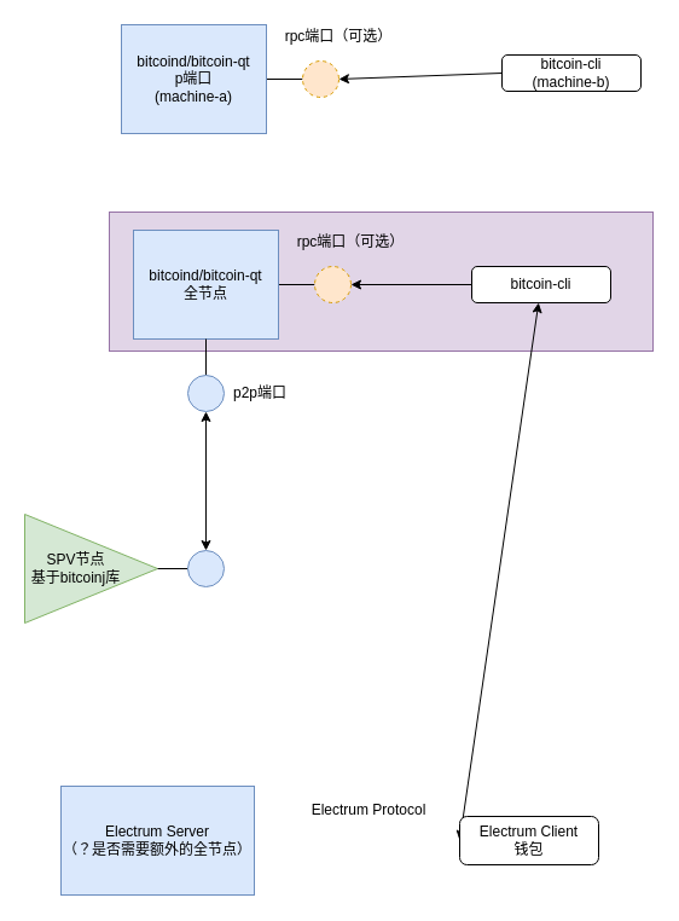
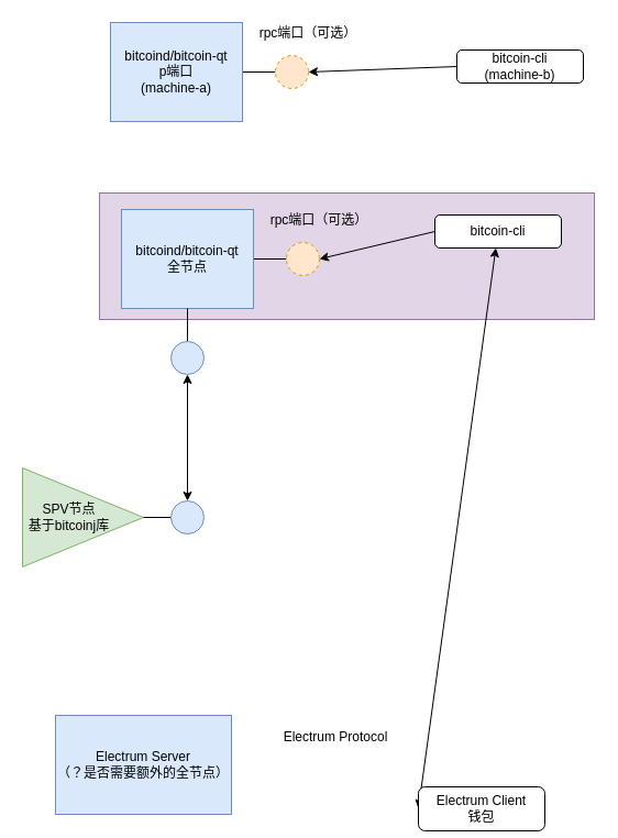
  <mxCell id="0" />
  <mxCell id="1" parent="0" />
  <mxCell id="2" value="" style="rounded=0;whiteSpace=wrap;html=1;fillColor=#e1d5e7;strokeColor=#9673a6;" vertex="1" parent="1"><mxGeometry x="90" y="175" width="450" height="115" as="geometry" /></mxCell>
  <mxCell id="3" style="edgeStyle=orthogonalEdgeStyle;rounded=0;orthogonalLoop=1;jettySize=auto;html=1;exitX=1;exitY=0.5;exitDx=0;exitDy=0;entryX=0;entryY=0.5;entryDx=0;entryDy=0;endArrow=none;endFill=0;" edge="1" parent="1" source="4" target="5"><mxGeometry relative="1" as="geometry" /></mxCell>
  <mxCell id="4" value="bitcoind/bitcoin-qt&lt;br style=&quot;border-color: var(--border-color);&quot;&gt;全节点" style="rounded=0;whiteSpace=wrap;html=1;fillColor=#dae8fc;strokeColor=#6c8ebf;" vertex="1" parent="1"><mxGeometry x="110" y="190" width="120" height="90" as="geometry" /></mxCell>
  <mxCell id="5" value="" style="ellipse;whiteSpace=wrap;html=1;aspect=fixed;dashed=1;fillColor=#ffe6cc;strokeColor=#d79b00;" vertex="1" parent="1"><mxGeometry x="260" y="220" width="30" height="30" as="geometry" /></mxCell>
  <mxCell id="6" value="" style="edgeStyle=orthogonalEdgeStyle;rounded=0;orthogonalLoop=1;jettySize=auto;html=1;endArrow=none;endFill=0;" edge="1" parent="1" source="7" target="4"><mxGeometry relative="1" as="geometry" /></mxCell>
  <mxCell id="7" value="" style="ellipse;whiteSpace=wrap;html=1;aspect=fixed;fillColor=#dae8fc;strokeColor=#6c8ebf;" vertex="1" parent="1"><mxGeometry x="155" y="310" width="30" height="30" as="geometry" /></mxCell>
  <mxCell id="8" value="rpc端口（可选）" style="text;html=1;strokeColor=none;fillColor=none;align=center;verticalAlign=middle;whiteSpace=wrap;rounded=0;" vertex="1" parent="1"><mxGeometry x="240" y="190" width="100" height="20" as="geometry" /></mxCell>
- <mxCell id="9" value="p2p端口" style="text;html=1;strokeColor=none;fillColor=none;align=center;verticalAlign=middle;whiteSpace=wrap;rounded=0;" vertex="1" parent="1"><mxGeometry x="190" y="310" width="50" height="30" as="geometry" /></mxCell>
  <mxCell id="10" value="" style="triangle;whiteSpace=wrap;html=1;fillColor=#d5e8d4;strokeColor=#82b366;" vertex="1" parent="1"><mxGeometry x="20" y="425" width="110" height="90" as="geometry" /></mxCell>
  <mxCell id="11" value="" style="edgeStyle=orthogonalEdgeStyle;rounded=0;orthogonalLoop=1;jettySize=auto;html=1;endArrow=none;endFill=0;" edge="1" parent="1" source="13" target="10"><mxGeometry relative="1" as="geometry" /></mxCell>
  <mxCell id="12" style="edgeStyle=orthogonalEdgeStyle;rounded=0;orthogonalLoop=1;jettySize=auto;html=1;exitX=0.5;exitY=0;exitDx=0;exitDy=0;entryX=0.5;entryY=1;entryDx=0;entryDy=0;startArrow=classic;startFill=1;" edge="1" parent="1" source="13" target="7"><mxGeometry relative="1" as="geometry" /></mxCell>
  <mxCell id="13" value="" style="ellipse;whiteSpace=wrap;html=1;aspect=fixed;fillColor=#dae8fc;strokeColor=#6c8ebf;" vertex="1" parent="1"><mxGeometry x="155" y="455" width="30" height="30" as="geometry" /></mxCell>
  <mxCell id="14" value="SPV节点&lt;br&gt;基于bitcoinj库" style="text;html=1;strokeColor=none;fillColor=none;align=center;verticalAlign=middle;whiteSpace=wrap;rounded=0;" vertex="1" parent="1"><mxGeometry x="20" y="453.75" width="85" height="32.5" as="geometry" /></mxCell>
  <mxCell id="15" style="rounded=0;orthogonalLoop=1;jettySize=auto;html=1;exitX=0;exitY=0.5;exitDx=0;exitDy=0;entryX=1;entryY=0.5;entryDx=0;entryDy=0;" edge="1" parent="1" source="16" target="5"><mxGeometry relative="1" as="geometry" /></mxCell>
- <mxCell id="16" value="bitcoin-cli" style="rounded=1;whiteSpace=wrap;html=1;" vertex="1" parent="1"><mxGeometry x="390" y="220" width="115" height="30" as="geometry" /></mxCell>
+ <mxCell id="16" value="bitcoin-cli" style="rounded=1;whiteSpace=wrap;html=1;" vertex="1" parent="1"><mxGeometry x="395" y="195" width="115" height="30" as="geometry" /></mxCell>
  <mxCell id="17" style="edgeStyle=orthogonalEdgeStyle;rounded=0;orthogonalLoop=1;jettySize=auto;html=1;exitX=1;exitY=0.5;exitDx=0;exitDy=0;entryX=0;entryY=0.5;entryDx=0;entryDy=0;endArrow=none;endFill=0;" edge="1" source="18" target="19" parent="1"><mxGeometry relative="1" as="geometry" /></mxCell>
  <mxCell id="18" value="bitcoind/bitcoin-qt&lt;br&gt;p端口&lt;br&gt;(machine-a)" style="rounded=0;whiteSpace=wrap;html=1;fillColor=#dae8fc;strokeColor=#6c8ebf;" vertex="1" parent="1"><mxGeometry x="100" y="20" width="120" height="90" as="geometry" /></mxCell>
  <mxCell id="19" value="" style="ellipse;whiteSpace=wrap;html=1;aspect=fixed;dashed=1;fillColor=#ffe6cc;strokeColor=#d79b00;" vertex="1" parent="1"><mxGeometry x="250" y="50" width="30" height="30" as="geometry" /></mxCell>
  <mxCell id="20" value="rpc端口（可选）" style="text;html=1;strokeColor=none;fillColor=none;align=center;verticalAlign=middle;whiteSpace=wrap;rounded=0;" vertex="1" parent="1"><mxGeometry x="230" y="20" width="100" height="20" as="geometry" /></mxCell>
  <mxCell id="21" style="rounded=0;orthogonalLoop=1;jettySize=auto;html=1;exitX=0;exitY=0.5;exitDx=0;exitDy=0;entryX=1;entryY=0.5;entryDx=0;entryDy=0;" edge="1" source="22" target="19" parent="1"><mxGeometry relative="1" as="geometry" /></mxCell>
  <mxCell id="22" value="bitcoin-cli&lt;br&gt;(machine-b)" style="rounded=1;whiteSpace=wrap;html=1;" vertex="1" parent="1"><mxGeometry x="415" y="45" width="115" height="30" as="geometry" /></mxCell>
  <mxCell id="23" value="Electrum Server&lt;br&gt;（？是否需要额外的全节点）" style="rounded=0;whiteSpace=wrap;html=1;fillColor=#dae8fc;strokeColor=#6c8ebf;" vertex="1" parent="1"><mxGeometry x="50" y="650" width="160" height="90" as="geometry" /></mxCell>
  <mxCell id="24" value="Electrum Protocol" style="text;html=1;strokeColor=none;fillColor=none;align=center;verticalAlign=middle;whiteSpace=wrap;rounded=0;" vertex="1" parent="1"><mxGeometry x="255" y="660" width="100" height="20" as="geometry" /></mxCell>
  <mxCell id="25" style="rounded=0;orthogonalLoop=1;jettySize=auto;html=1;exitX=0;exitY=0.5;exitDx=0;exitDy=0;startArrow=classic;startFill=1;" edge="1" source="26" target="16" parent="1"><mxGeometry relative="1" as="geometry"><mxPoint x="270" y="695" as="targetPoint" /></mxGeometry></mxCell>
- <mxCell id="26" value="Electrum Client&lt;br&gt;钱包" style="rounded=1;whiteSpace=wrap;html=1;" vertex="1" parent="1"><mxGeometry x="380" y="675" width="115" height="40" as="geometry" /></mxCell>
+ <mxCell id="26" value="Electrum Client&lt;br&gt;钱包" style="rounded=1;whiteSpace=wrap;html=1;" vertex="1" parent="1"><mxGeometry x="380" y="715" width="115" height="40" as="geometry" /></mxCell>
